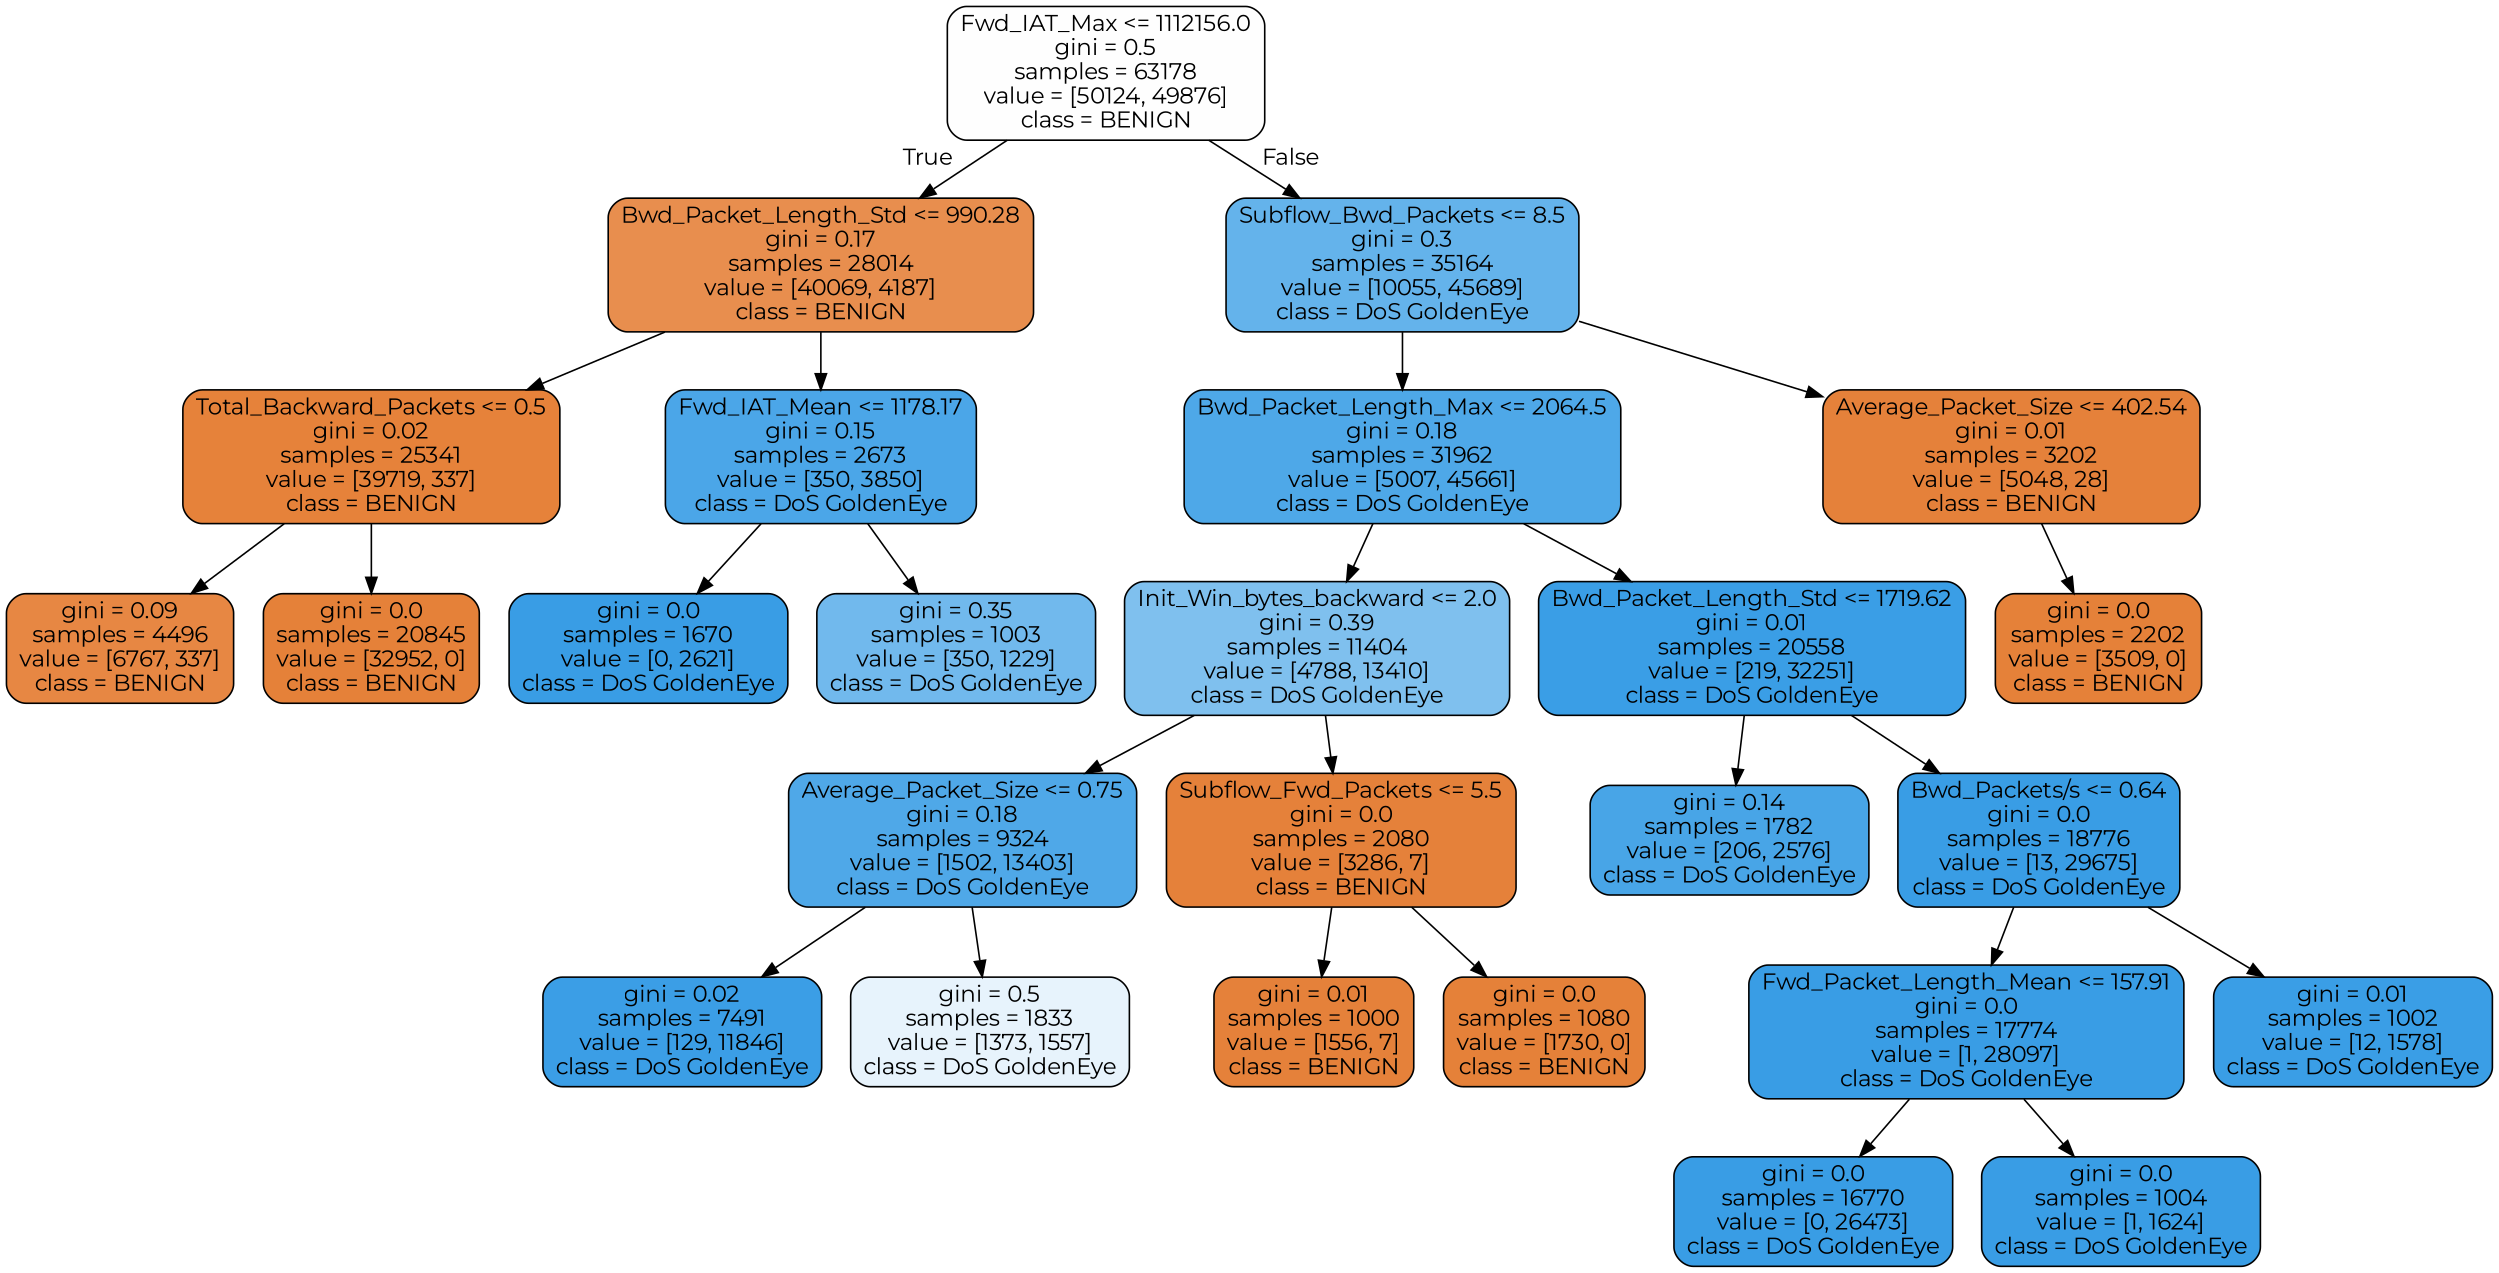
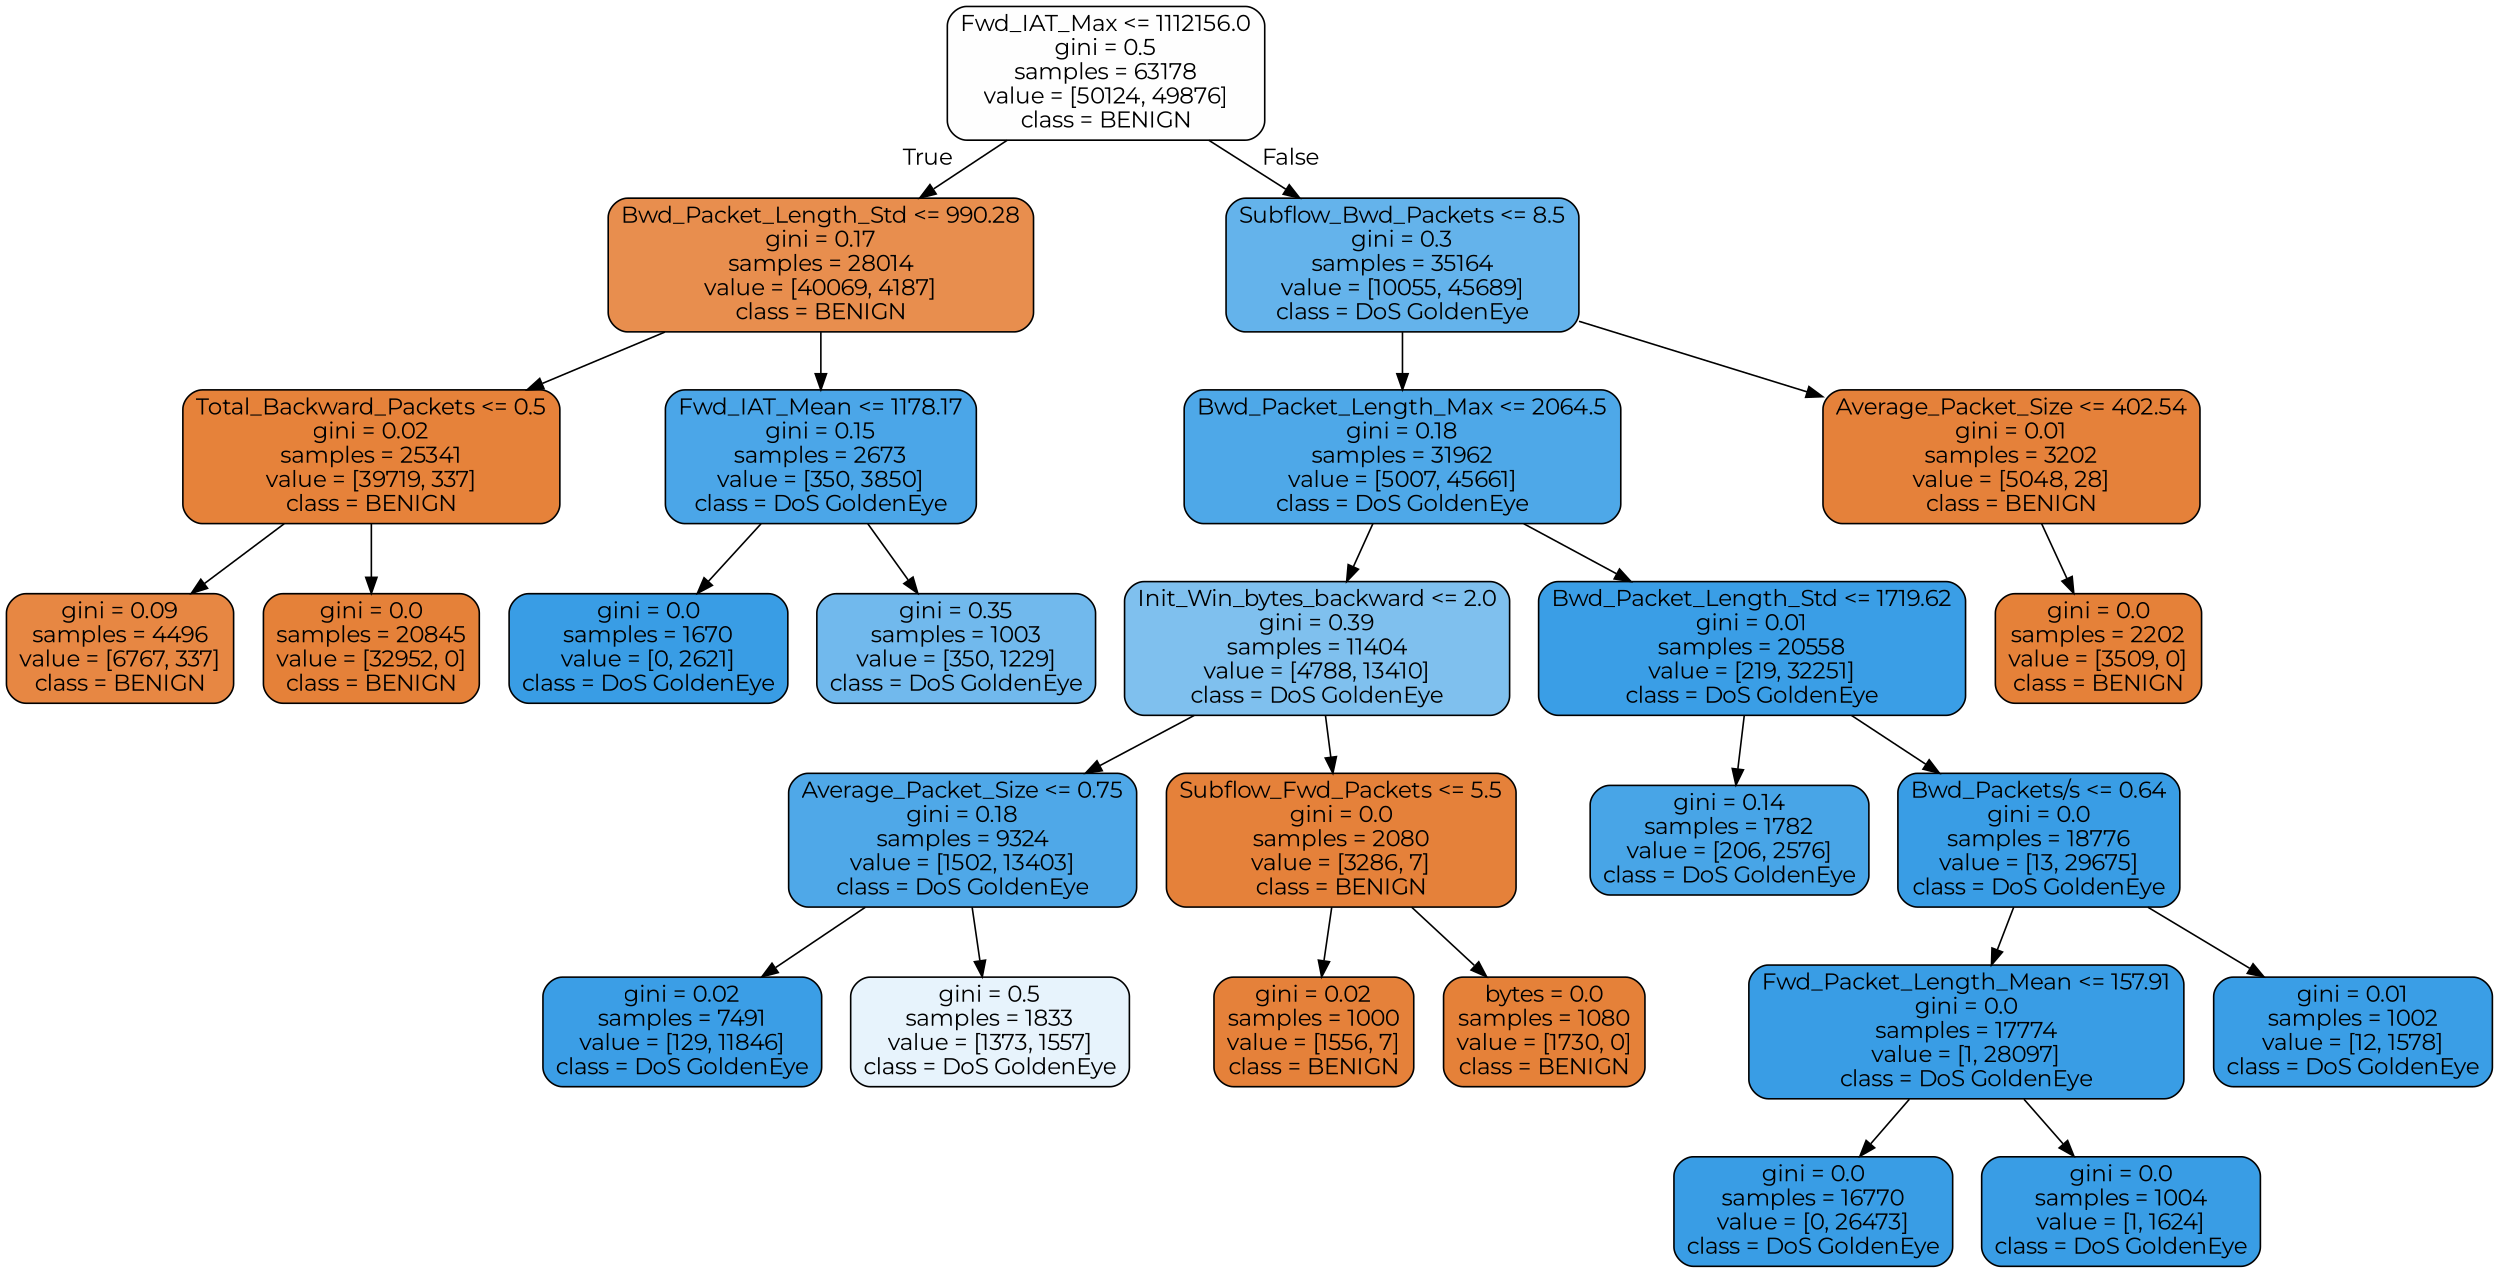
  digraph {
    fontname=Montserrat
    node [color=black fillcolor="#399de5ff" fontname=Montserrat shape=box style="filled, rounded"]
    edge [fontname=Montserrat]
    n1 [fillcolor="#e5813901" label="Fwd_IAT_Max <= 1112156.0\ngini = 0.5\nsamples = 63178\nvalue = [50124, 49876]\nclass = BENIGN"]
    n2 [fillcolor="#e58139e4" label="Bwd_Packet_Length_Std <= 990.28\ngini = 0.17\nsamples = 28014\nvalue = [40069, 4187]\nclass = BENIGN"]
    n3 [fillcolor="#399de5c7" label="Subflow_Bwd_Packets <= 8.5\ngini = 0.3\nsamples = 35164\nvalue = [10055, 45689]\nclass = DoS GoldenEye"]
    n4 [fillcolor="#e58139fd" label="Total_Backward_Packets <= 0.5\ngini = 0.02\nsamples = 25341\nvalue = [39719, 337]\nclass = BENIGN"]
    n5 [fillcolor="#399de5e8" label="Fwd_IAT_Mean <= 1178.17\ngini = 0.15\nsamples = 2673\nvalue = [350, 3850]\nclass = DoS GoldenEye"]
    n6 [fillcolor="#399de5e3" label="Bwd_Packet_Length_Max <= 2064.5\ngini = 0.18\nsamples = 31962\nvalue = [5007, 45661]\nclass = DoS GoldenEye"]
    n7 [fillcolor="#e58139fe" label="Average_Packet_Size <= 402.54\ngini = 0.01\nsamples = 3202\nvalue = [5048, 28]\nclass = BENIGN"]
    n8 [fillcolor="#e58139f2" label="gini = 0.09\nsamples = 4496\nvalue = [6767, 337]\nclass = BENIGN"]
    n9 [fillcolor="#e58139ff" label="gini = 0.0\nsamples = 20845\nvalue = [32952, 0]\nclass = BENIGN"]
    n10 [label="gini = 0.0\nsamples = 1670\nvalue = [0, 2621]\nclass = DoS GoldenEye"]
    n11 [fillcolor="#399de5b6" label="gini = 0.35\nsamples = 1003\nvalue = [350, 1229]\nclass = DoS GoldenEye"]
    n12 [fillcolor="#399de5a4" label="Init_Win_bytes_backward <= 2.0\ngini = 0.39\nsamples = 11404\nvalue = [4788, 13410]\nclass = DoS GoldenEye"]
    n13 [fillcolor="#399de5fd" label="Bwd_Packet_Length_Std <= 1719.62\ngini = 0.01\nsamples = 20558\nvalue = [219, 32251]\nclass = DoS GoldenEye"]
    n14 [fillcolor="#e58139ff" label="gini = 0.0\nsamples = 2202\nvalue = [3509, 0]\nclass = BENIGN"]
    n15 [fillcolor="#399de5e2" label="Average_Packet_Size <= 0.75\ngini = 0.18\nsamples = 9324\nvalue = [1502, 13403]\nclass = DoS GoldenEye"]
    n16 [fillcolor="#e58139fe" label="Subflow_Fwd_Packets <= 5.5\ngini = 0.0\nsamples = 2080\nvalue = [3286, 7]\nclass = BENIGN"]
    n17 [fillcolor="#399de5eb" label="gini = 0.14\nsamples = 1782\nvalue = [206, 2576]\nclass = DoS GoldenEye"]
    n18 [label="Bwd_Packets/s <= 0.64\ngini = 0.0\nsamples = 18776\nvalue = [13, 29675]\nclass = DoS GoldenEye"]
    n19 [fillcolor="#399de5fc" label="gini = 0.02\nsamples = 7491\nvalue = [129, 11846]\nclass = DoS GoldenEye"]
    n20 [fillcolor="#399de51e" label="gini = 0.5\nsamples = 1833\nvalue = [1373, 1557]\nclass = DoS GoldenEye"]
-   n21 [fillcolor="#e58139fe" label="gini = 0.01\nsamples = 1000\nvalue = [1556, 7]\nclass = BENIGN"]
-   n22 [fillcolor="#e58139ff" label="gini = 0.0\nsamples = 1080\nvalue = [1730, 0]\nclass = BENIGN"]
+   n21 [fillcolor="#e58139fe" label="gini = 0.02\nsamples = 1000\nvalue = [1556, 7]\nclass = BENIGN"]
+   n22 [fillcolor="#e58139ff" label="bytes = 0.0\nsamples = 1080\nvalue = [1730, 0]\nclass = BENIGN"]
    n23 [label="Fwd_Packet_Length_Mean <= 157.91\ngini = 0.0\nsamples = 17774\nvalue = [1, 28097]\nclass = DoS GoldenEye"]
    n24 [fillcolor="#399de5fd" label="gini = 0.01\nsamples = 1002\nvalue = [12, 1578]\nclass = DoS GoldenEye"]
    n25 [label="gini = 0.0\nsamples = 16770\nvalue = [0, 26473]\nclass = DoS GoldenEye"]
    n26 [label="gini = 0.0\nsamples = 1004\nvalue = [1, 1624]\nclass = DoS GoldenEye"]
    n1 -> n2 [headlabel=True labelangle=45 labeldistance=2.5]
    n1 -> n3 [headlabel=False labelangle=-45 labeldistance=2.5]
    n2 -> n4
    n2 -> n5
    n3 -> n6
    n3 -> n7
    n4 -> n8
    n4 -> n9
    n5 -> n10
    n5 -> n11
    n6 -> n12
    n6 -> n13
    n7 -> n14
    n12 -> n15
    n12 -> n16
    n13 -> n17
    n13 -> n18
    n15 -> n19
    n15 -> n20
    n16 -> n21
    n16 -> n22
    n18 -> n23
    n18 -> n24
    n23 -> n25
    n23 -> n26
  }
